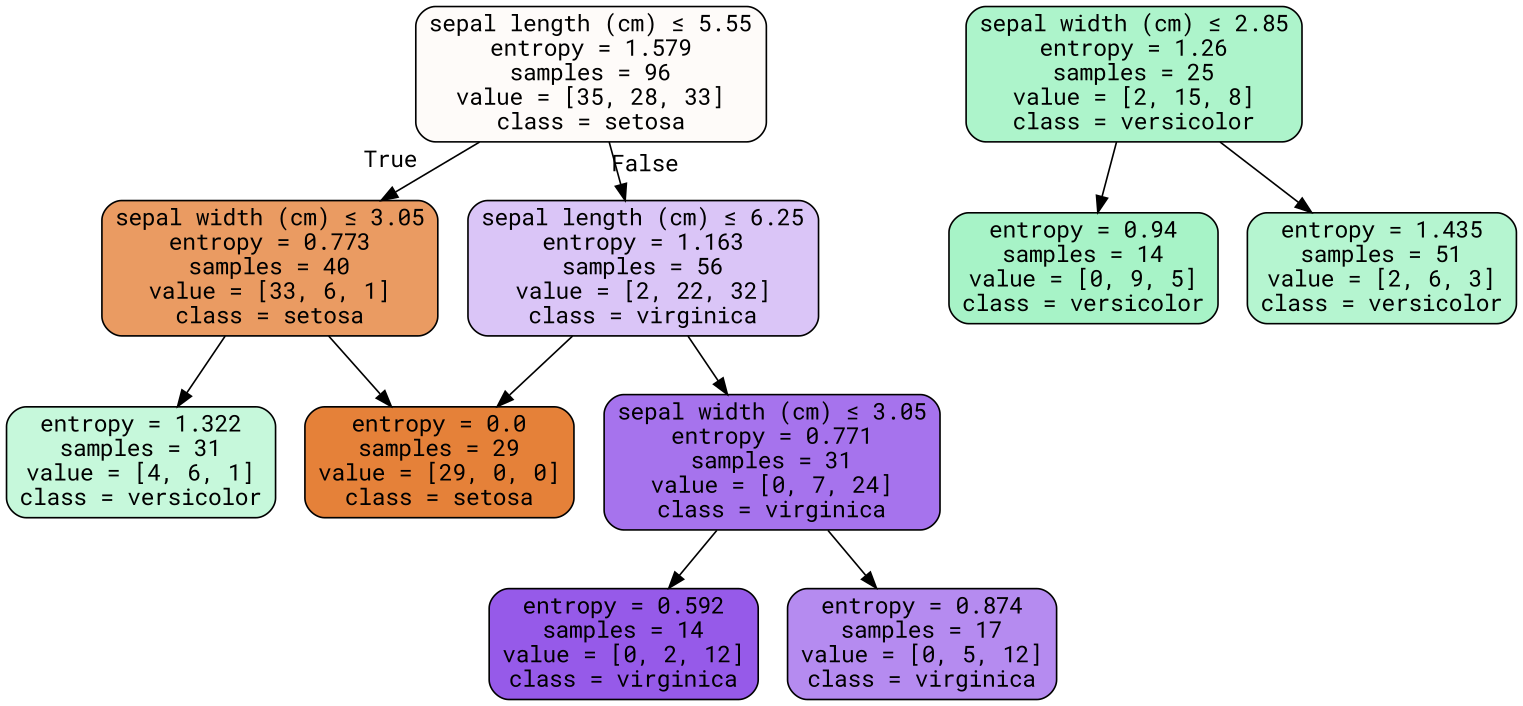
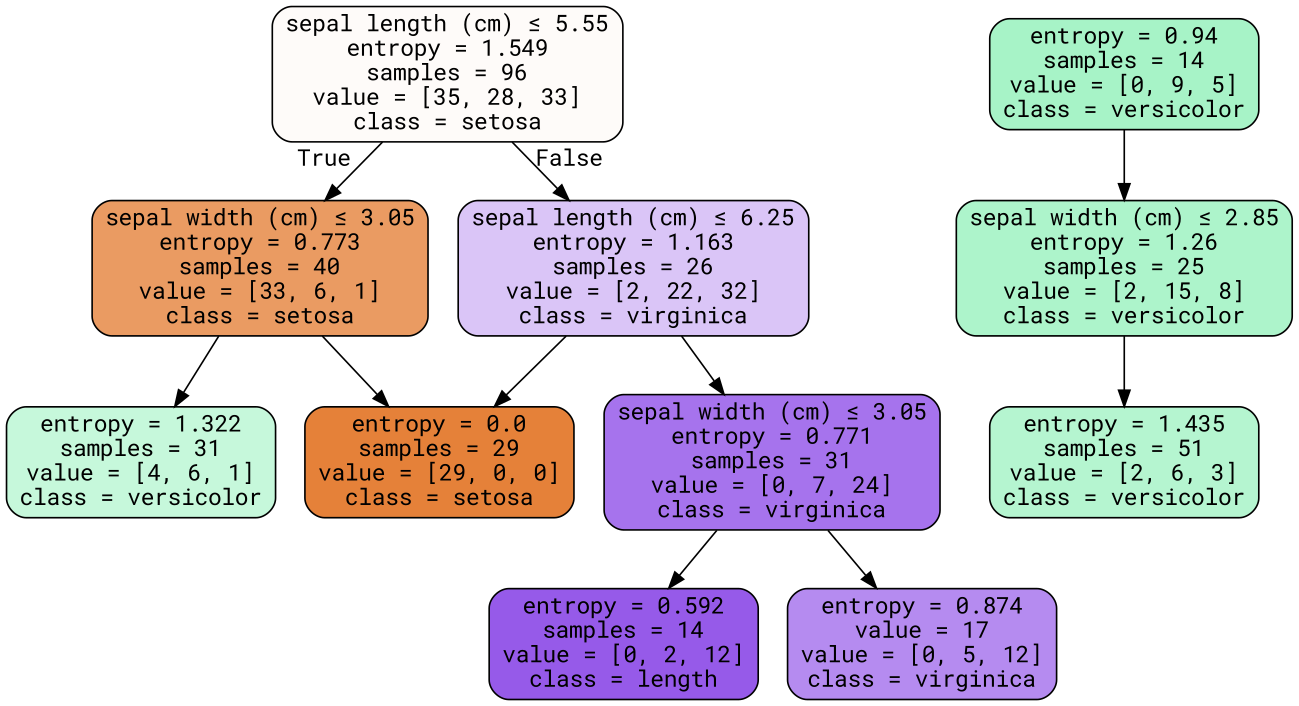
  digraph {
    fontname="Roboto Mono"
    node [color=black fontname="Roboto Mono" shape=box style="filled, rounded"]
    edge [fontname="Roboto Mono"]
-   n1 [fillcolor="#fefbf9" label=<sepal length (cm) &le; 5.55<br/>entropy = 1.579<br/>samples = 96<br/>value = [35, 28, 33]<br/>class = setosa>]
+   n1 [fillcolor="#fefbf9" label=<sepal length (cm) &le; 5.55<br/>entropy = 1.549<br/>samples = 96<br/>value = [35, 28, 33]<br/>class = setosa>]
    n2 [fillcolor="#ea9b62" label=<sepal width (cm) &le; 3.05<br/>entropy = 0.773<br/>samples = 40<br/>value = [33, 6, 1]<br/>class = setosa>]
-   n3 [fillcolor="#dac5f7" label=<sepal length (cm) &le; 6.25<br/>entropy = 1.163<br/>samples = 56<br/>value = [2, 22, 32]<br/>class = virginica>]
+   n3 [fillcolor="#dac5f7" label=<sepal length (cm) &le; 6.25<br/>entropy = 1.163<br/>samples = 26<br/>value = [2, 22, 32]<br/>class = virginica>]
    n4 [fillcolor="#c6f8db" label=<entropy = 1.322<br/>samples = 31<br/>value = [4, 6, 1]<br/>class = versicolor>]
    n5 [fillcolor="#e58139" label=<entropy = 0.0<br/>samples = 29<br/>value = [29, 0, 0]<br/>class = setosa>]
    n6 [fillcolor="#a673ed" label=<sepal width (cm) &le; 3.05<br/>entropy = 0.771<br/>samples = 31<br/>value = [0, 7, 24]<br/>class = virginica>]
    n7 [fillcolor="#adf4cb" label=<sepal width (cm) &le; 2.85<br/>entropy = 1.26<br/>samples = 25<br/>value = [2, 15, 8]<br/>class = versicolor>]
    n8 [fillcolor="#a7f3c7" label=<entropy = 0.94<br/>samples = 14<br/>value = [0, 9, 5]<br/>class = versicolor>]
    n9 [fillcolor="#b5f5d0" label=<entropy = 1.435<br/>samples = 51<br/>value = [2, 6, 3]<br/>class = versicolor>]
-   n10 [fillcolor="#965ae9" label=<entropy = 0.592<br/>samples = 14<br/>value = [0, 2, 12]<br/>class = virginica>]
-   n11 [fillcolor="#b58bf0" label=<entropy = 0.874<br/>samples = 17<br/>value = [0, 5, 12]<br/>class = virginica>]
+   n10 [fillcolor="#965ae9" label=<entropy = 0.592<br/>samples = 14<br/>value = [0, 2, 12]<br/>class = length>]
+   n11 [fillcolor="#b58bf0" label=<entropy = 0.874<br/>value = 17<br/>value = [0, 5, 12]<br/>class = virginica>]
    n1 -> n2 [headlabel=True labelangle=45 labeldistance=2.5]
    n1 -> n3 [headlabel=False labelangle=-45 labeldistance=2.5]
    n2 -> n4
    n2 -> n5
    n3 -> n5
    n3 -> n6
    n6 -> n10
    n6 -> n11
-   n7 -> n8
+   n8 -> n7
    n7 -> n9
  }
